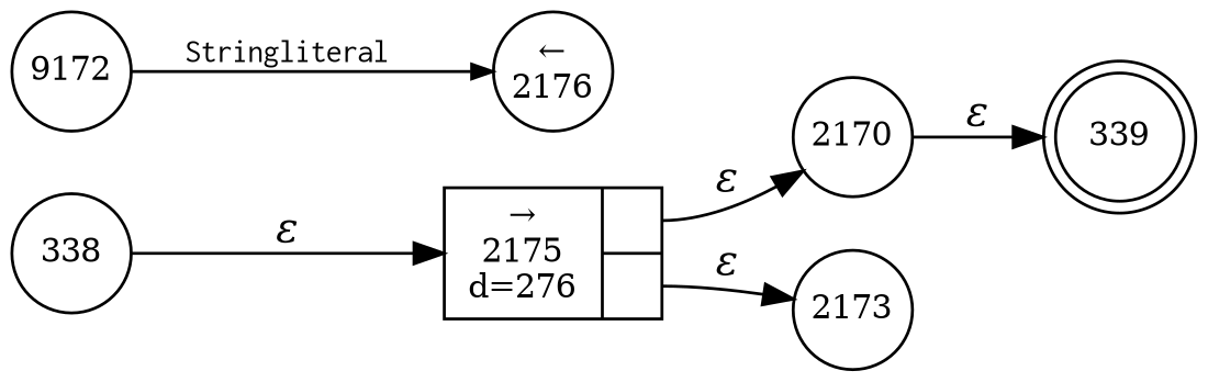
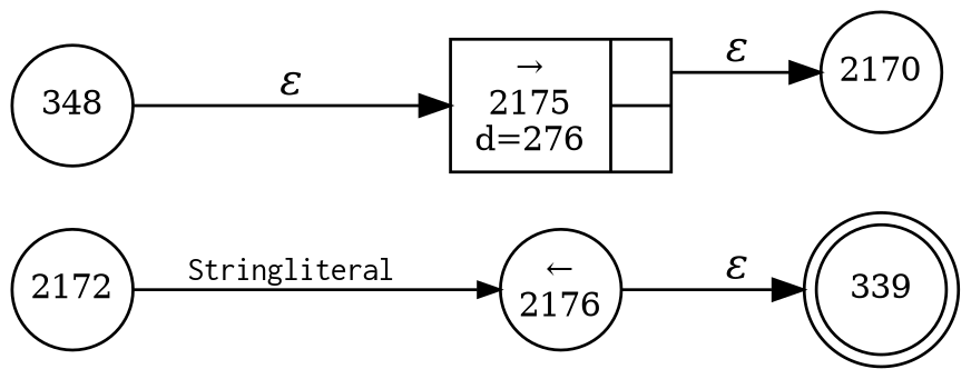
  digraph {
    rankdir=LR
    node [fixedsize=true fontsize=11 shape=circle peripheries=1]
    edge [fontname="Times-Italic"]
    n1 [label=339 shape=doublecircle width=.6 peripheries=""]
    n2 [label="&larr;\n2176" width=.55]
-   n3 [label=338 width=.55]
+   n3 [label=348 width=.55]
    n4 [fixedsize=false label="{&rarr;\n2175\nd=276|{<p0>|<p1>}}" shape=record]
    n5 [label=2170 width=.55]
-   n6 [label=2173 width=.55]
-   n7 [label=9172 width=.55]
-   n5 -> n1 [label="&epsilon;"]
+   n7 [label=2172 width=.55]
+   n2 -> n1 [label="&epsilon;"]
    n3 -> n4 [label="&epsilon;"]
    n4 -> n5 [label="&epsilon;" tailport=p0]
-   n4 -> n6 [label="&epsilon;" tailport=p1]
    n7 -> n2 [arrowhead=normal arrowsize=.7 fontname=Courier fontsize=11 label=Stringliteral]
  }
